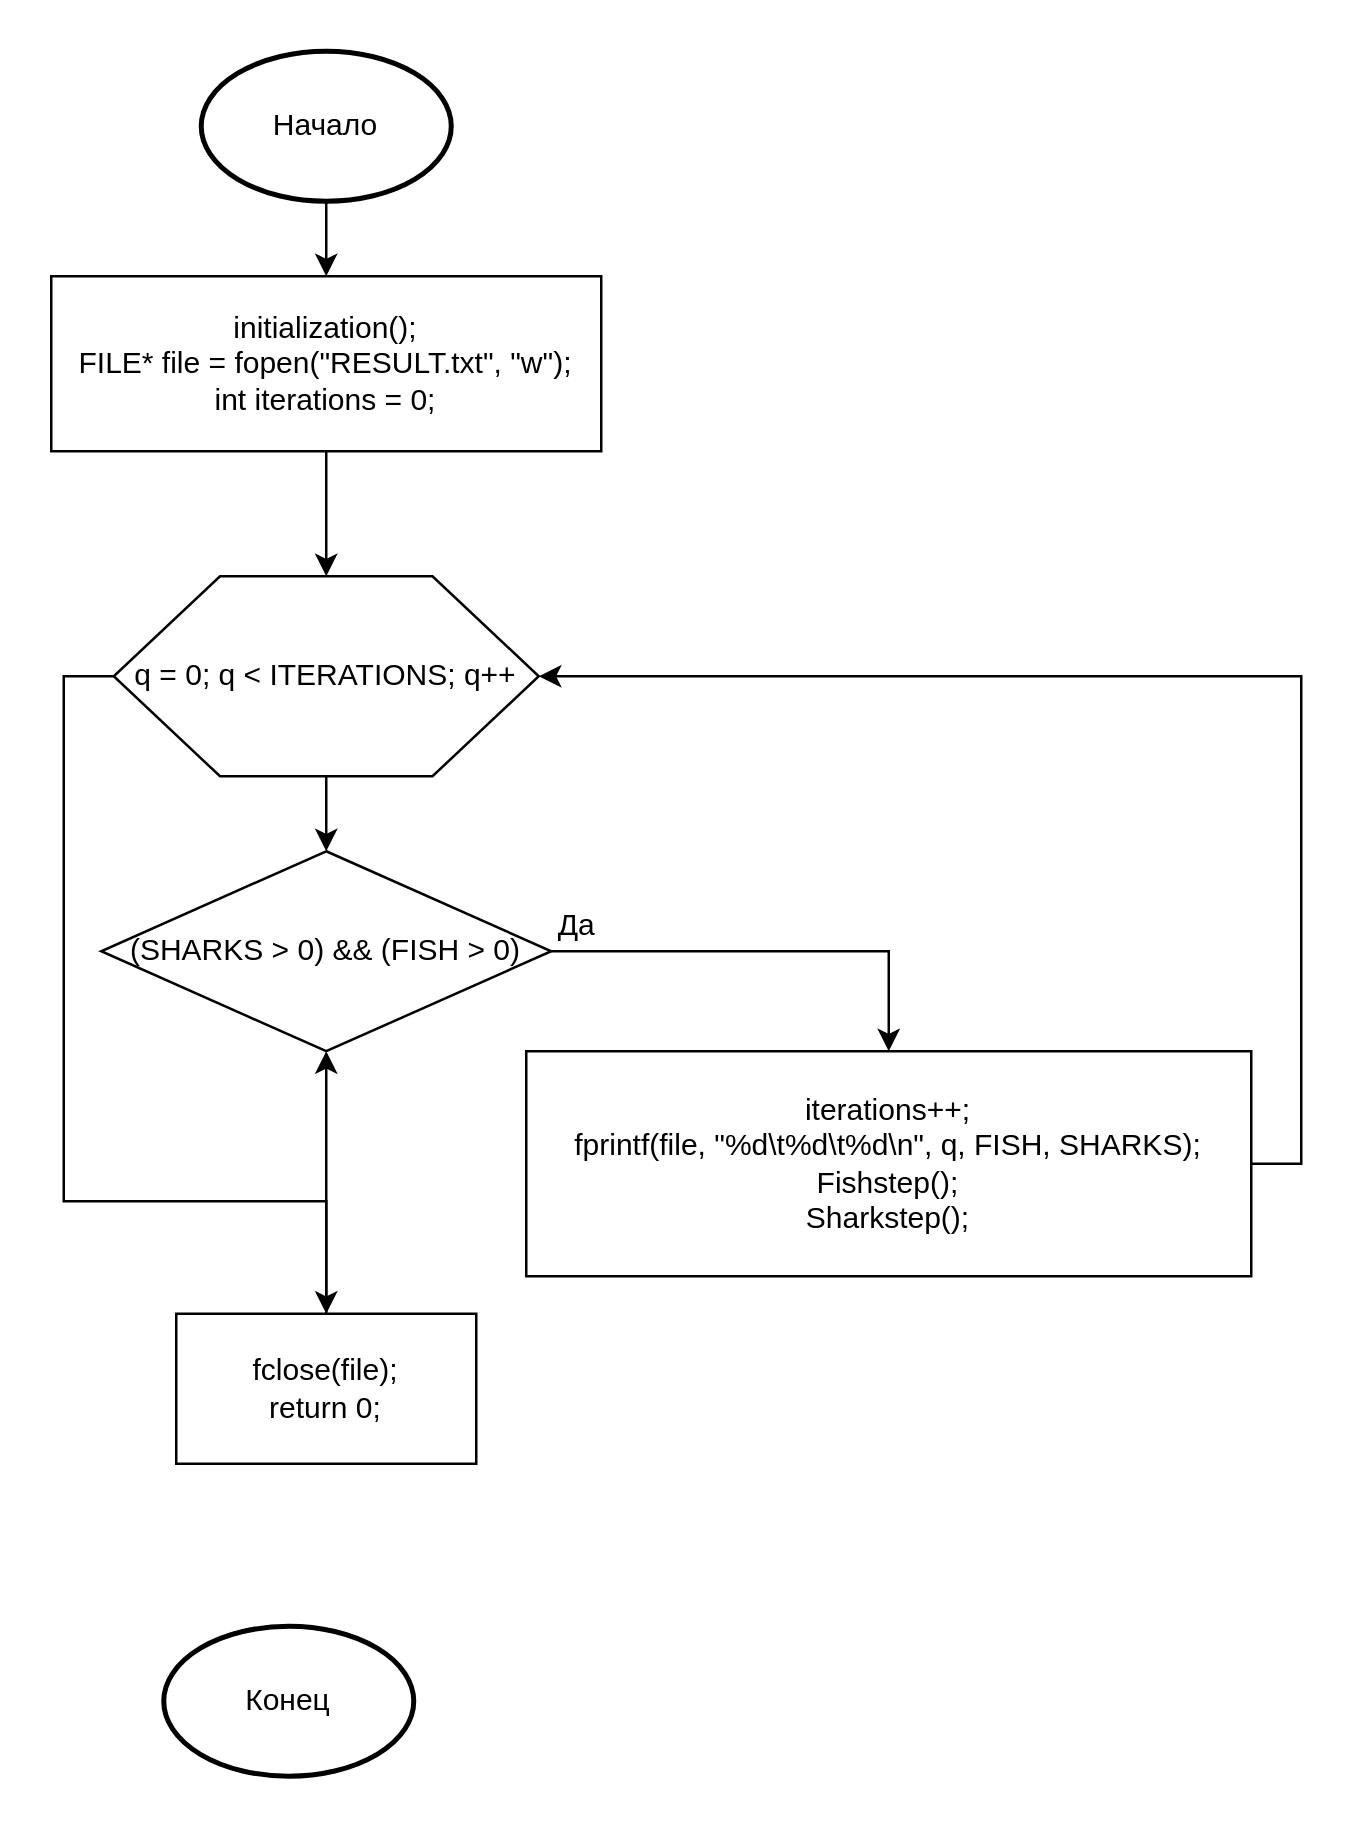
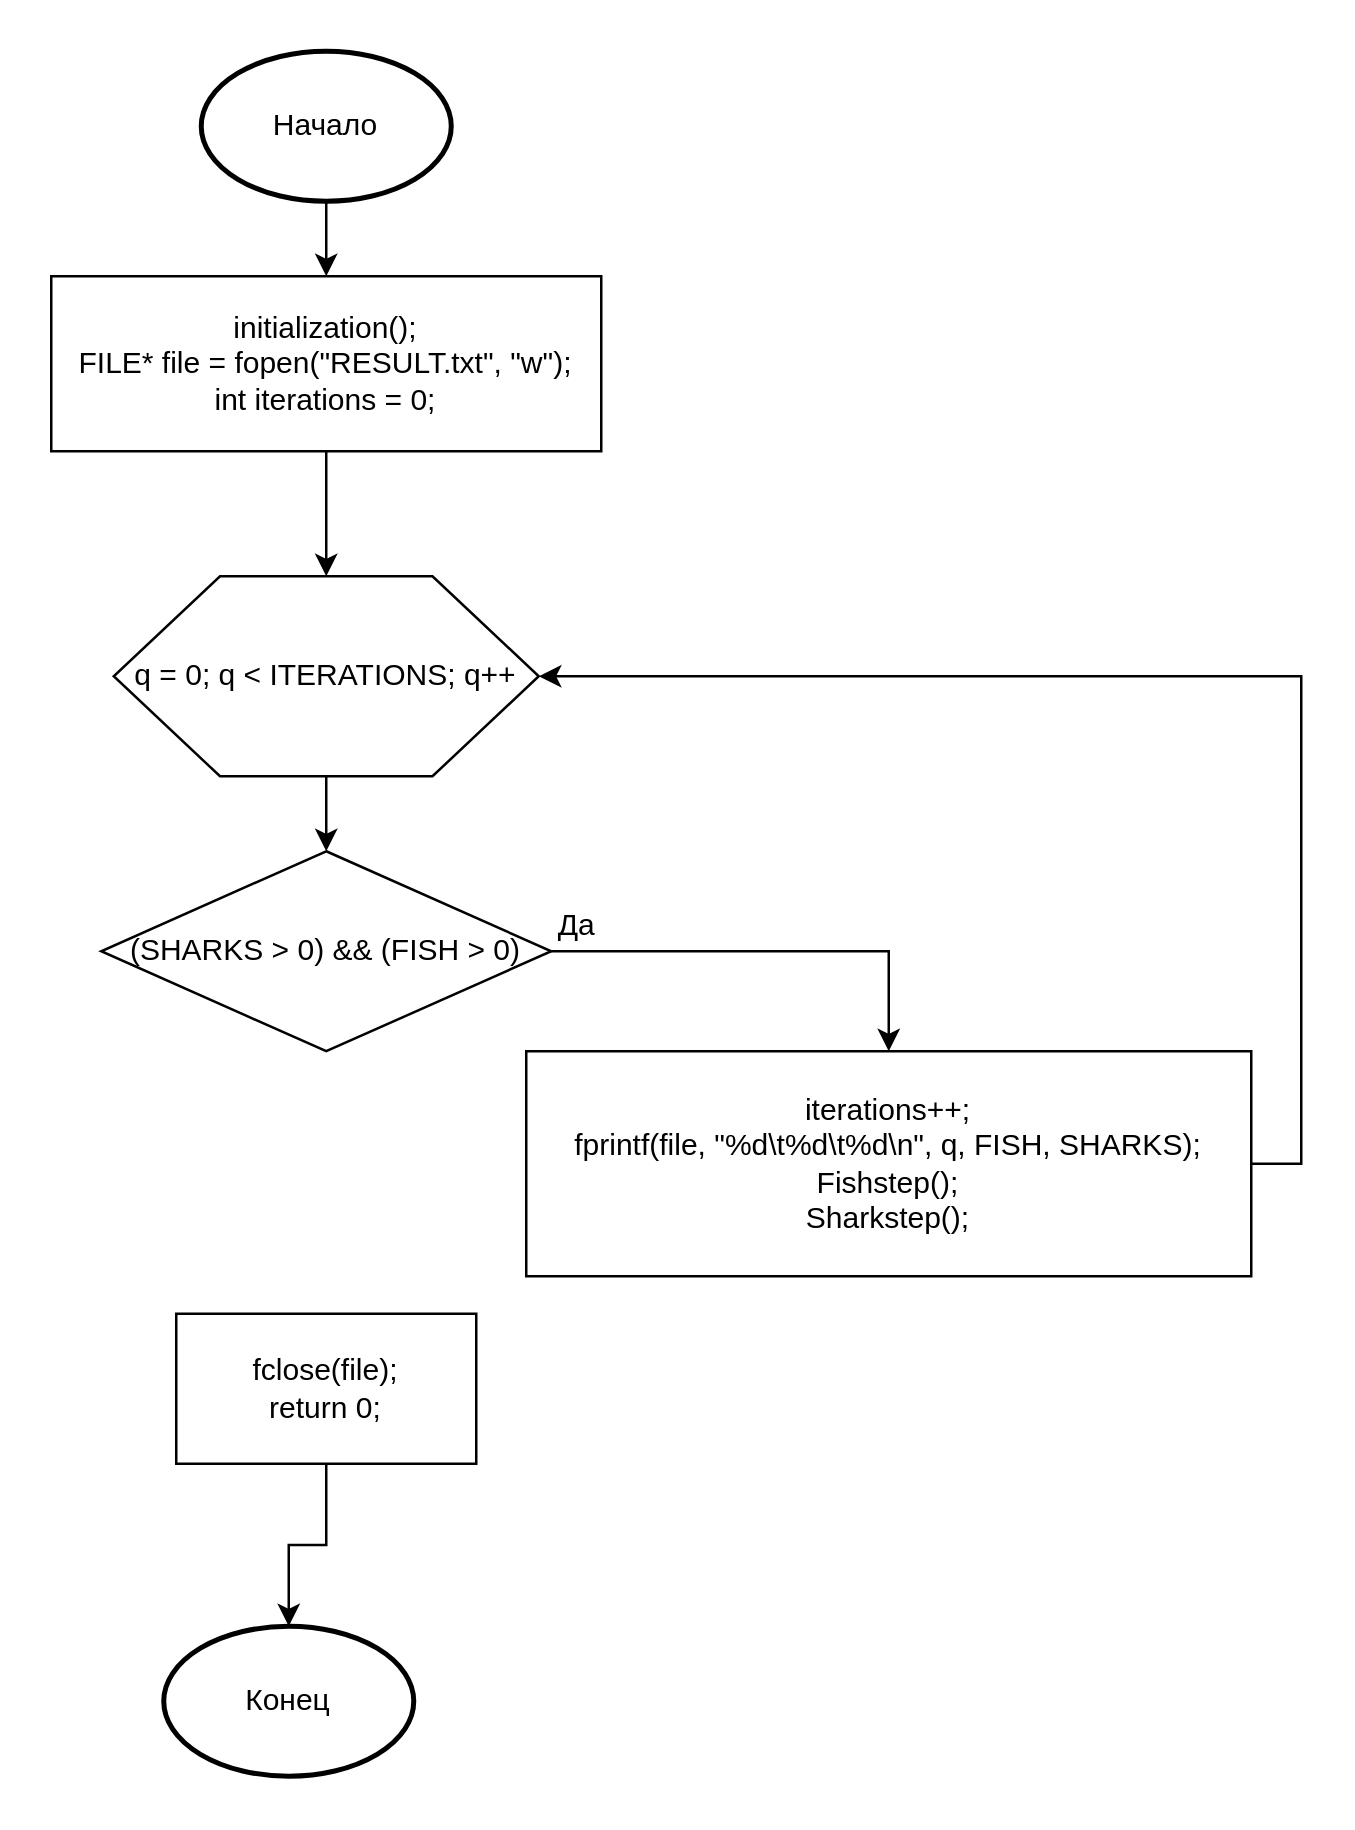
  <mxCell id="0" />
  <mxCell id="1" parent="0" />
  <mxCell id="2" value="" style="edgeStyle=orthogonalEdgeStyle;rounded=0;orthogonalLoop=1;jettySize=auto;html=1;" edge="1" parent="1" source="3" target="6"><mxGeometry relative="1" as="geometry" /></mxCell>
  <mxCell id="3" value="Начало" style="strokeWidth=2;html=1;shape=mxgraph.flowchart.start_1;whiteSpace=wrap;" vertex="1" parent="1"><mxGeometry x="80" y="20" width="100" height="60" as="geometry" /></mxCell>
  <mxCell id="4" value="Конец" style="strokeWidth=2;html=1;shape=mxgraph.flowchart.start_1;whiteSpace=wrap;" vertex="1" parent="1"><mxGeometry x="65" y="650" width="100" height="60" as="geometry" /></mxCell>
  <mxCell id="5" value="" style="edgeStyle=orthogonalEdgeStyle;rounded=0;orthogonalLoop=1;jettySize=auto;html=1;" edge="1" parent="1" source="6" target="9"><mxGeometry relative="1" as="geometry" /></mxCell>
  <mxCell id="6" value="&lt;div&gt;initialization();&lt;/div&gt;&lt;div&gt;&lt;div&gt;FILE* file = fopen(&quot;RESULT.txt&quot;, &quot;w&quot;);&lt;/div&gt;&lt;div&gt;&lt;span&gt;&#09;&lt;/span&gt;int iterations = 0;&lt;/div&gt;&lt;/div&gt;" style="rounded=0;whiteSpace=wrap;html=1;" vertex="1" parent="1"><mxGeometry x="20" y="110" width="220" height="70" as="geometry" /></mxCell>
  <mxCell id="7" value="" style="edgeStyle=orthogonalEdgeStyle;rounded=0;orthogonalLoop=1;jettySize=auto;html=1;" edge="1" parent="1" source="9" target="11"><mxGeometry relative="1" as="geometry" /></mxCell>
- <mxCell id="8" style="edgeStyle=orthogonalEdgeStyle;rounded=0;orthogonalLoop=1;jettySize=auto;html=1;exitX=0;exitY=0.5;exitDx=0;exitDy=0;entryX=0.5;entryY=0;entryDx=0;entryDy=0;" edge="1" parent="1" source="9" target="16"><mxGeometry relative="1" as="geometry"><mxPoint x="130" y="520" as="targetPoint" /><Array as="points"><mxPoint x="25" y="270" /><mxPoint x="25" y="480" /><mxPoint x="130" y="480" /></Array></mxGeometry></mxCell>
  <mxCell id="9" value="q = 0; q &amp;lt; ITERATIONS; q++" style="shape=hexagon;perimeter=hexagonPerimeter2;whiteSpace=wrap;html=1;" vertex="1" parent="1"><mxGeometry x="45" y="230" width="170" height="80" as="geometry" /></mxCell>
  <mxCell id="10" style="edgeStyle=orthogonalEdgeStyle;rounded=0;orthogonalLoop=1;jettySize=auto;html=1;exitX=1;exitY=0.5;exitDx=0;exitDy=0;" edge="1" parent="1" source="11" target="13"><mxGeometry relative="1" as="geometry" /></mxCell>
  <mxCell id="11" value="(SHARKS &amp;gt; 0) &amp;amp;&amp;amp; (FISH &amp;gt; 0)" style="rhombus;whiteSpace=wrap;html=1;" vertex="1" parent="1"><mxGeometry x="40" y="340" width="180" height="80" as="geometry" /></mxCell>
  <mxCell id="12" style="edgeStyle=orthogonalEdgeStyle;rounded=0;orthogonalLoop=1;jettySize=auto;html=1;entryX=1;entryY=0.5;entryDx=0;entryDy=0;" edge="1" parent="1" source="13" target="9"><mxGeometry relative="1" as="geometry"><Array as="points"><mxPoint x="520" y="465" /><mxPoint x="520" y="270" /></Array></mxGeometry></mxCell>
  <mxCell id="13" value="&lt;div&gt;iterations++;&lt;/div&gt;&lt;div&gt;fprintf(file, &quot;%d\t%d\t%d\n&quot;, q, FISH, SHARKS);&lt;/div&gt;&lt;div&gt;Fishstep();&lt;/div&gt;&lt;div&gt;Sharkstep();&lt;/div&gt;" style="rounded=0;whiteSpace=wrap;html=1;" vertex="1" parent="1"><mxGeometry x="210" y="420" width="290" height="90" as="geometry" /></mxCell>
  <mxCell id="14" value="Да" style="text;html=1;align=center;verticalAlign=middle;resizable=0;points=[];autosize=1;" vertex="1" parent="1"><mxGeometry x="215" y="360" width="30" height="20" as="geometry" /></mxCell>
- <mxCell id="15" style="edgeStyle=orthogonalEdgeStyle;rounded=0;orthogonalLoop=1;jettySize=auto;html=1;" edge="1" parent="1" source="16" target="11"><mxGeometry relative="1" as="geometry" /></mxCell>
+ <mxCell id="15" style="edgeStyle=orthogonalEdgeStyle;rounded=0;orthogonalLoop=1;jettySize=auto;html=1;entryX=0.5;entryY=0;entryDx=0;entryDy=0;entryPerimeter=0;" edge="1" parent="1" source="16" target="4"><mxGeometry relative="1" as="geometry" /></mxCell>
  <mxCell id="16" value="&lt;div&gt;fclose(file);&lt;/div&gt;&lt;div&gt;&lt;span&gt;&#09;&lt;/span&gt;return 0;&lt;/div&gt;" style="rounded=0;whiteSpace=wrap;html=1;" vertex="1" parent="1"><mxGeometry x="70" y="525" width="120" height="60" as="geometry" /></mxCell>
